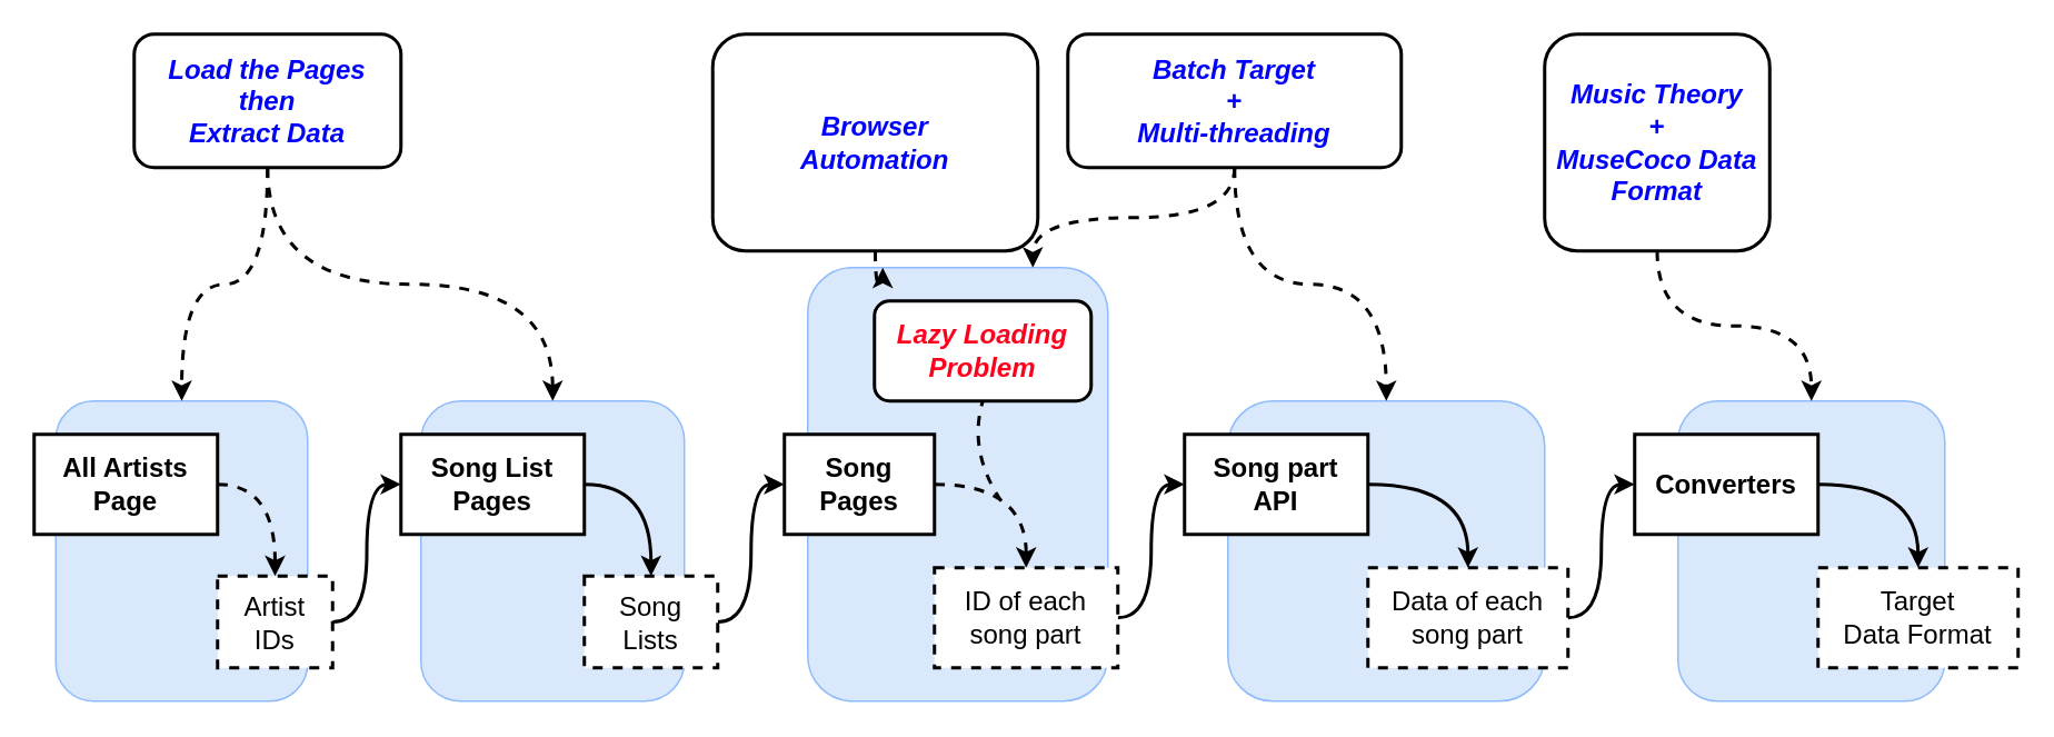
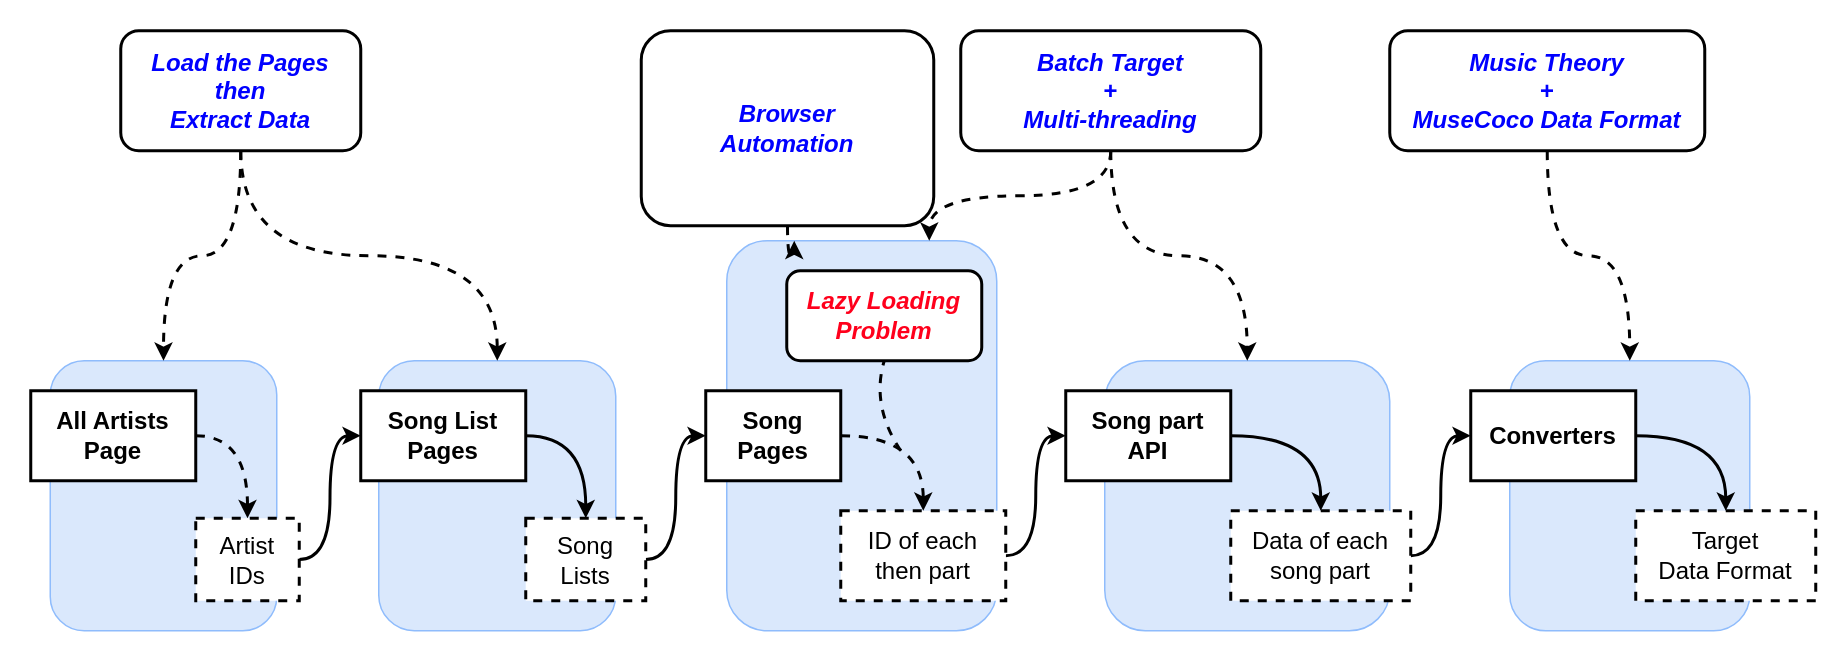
  <mxCell id="0" />
  <mxCell id="1" parent="0" />
  <mxCell id="2" value="" style="rounded=1;whiteSpace=wrap;html=1;fillColor=#dae8fc;strokeColor=#8FBCFC;" vertex="1" parent="1"><mxGeometry x="252" y="240" width="158" height="180" as="geometry" /></mxCell>
  <mxCell id="3" value="" style="rounded=1;whiteSpace=wrap;html=1;fillColor=#dae8fc;strokeColor=#8FBCFC;" vertex="1" parent="1"><mxGeometry x="33" y="240" width="151" height="180" as="geometry" /></mxCell>
  <mxCell id="4" value="" style="rounded=1;whiteSpace=wrap;html=1;fillColor=#dae8fc;strokeColor=#8FBCFC;" vertex="1" parent="1"><mxGeometry x="1006" y="240" width="160" height="180" as="geometry" /></mxCell>
  <mxCell id="5" value="" style="rounded=1;whiteSpace=wrap;html=1;fillColor=#dae8fc;strokeColor=#8FBCFC;" vertex="1" parent="1"><mxGeometry x="736" y="240" width="190" height="180" as="geometry" /></mxCell>
  <mxCell id="6" value="" style="rounded=1;whiteSpace=wrap;html=1;fillColor=#dae8fc;strokeColor=#8FBCFC;" vertex="1" parent="1"><mxGeometry x="484" y="160" width="180" height="260" as="geometry" /></mxCell>
  <mxCell id="7" style="edgeStyle=orthogonalEdgeStyle;rounded=0;orthogonalLoop=1;jettySize=auto;html=1;entryX=0.5;entryY=0;entryDx=0;entryDy=0;exitX=1;exitY=0.5;exitDx=0;exitDy=0;strokeWidth=2;curved=1;dashed=1;" edge="1" parent="1" source="8" target="15"><mxGeometry relative="1" as="geometry" /></mxCell>
  <mxCell id="8" value="All Artists&lt;div&gt;Page&lt;/div&gt;" style="rounded=0;whiteSpace=wrap;html=1;strokeWidth=2;fontSize=16;fontStyle=1" parent="1" vertex="1"><mxGeometry x="20" y="260" width="110" height="60" as="geometry" /></mxCell>
  <mxCell id="9" value="" style="edgeStyle=orthogonalEdgeStyle;rounded=0;orthogonalLoop=1;jettySize=auto;html=1;exitX=1;exitY=0.5;exitDx=0;exitDy=0;entryX=0.5;entryY=0;entryDx=0;entryDy=0;strokeWidth=2;curved=1;" edge="1" parent="1" source="10" target="17"><mxGeometry relative="1" as="geometry"><Array as="points"><mxPoint x="390" y="290" /></Array></mxGeometry></mxCell>
  <mxCell id="10" value="Song List&lt;div&gt;Pages&lt;/div&gt;" style="rounded=0;whiteSpace=wrap;html=1;strokeWidth=2;fontSize=16;fontStyle=1" parent="1" vertex="1"><mxGeometry x="240" y="260" width="110" height="60" as="geometry" /></mxCell>
  <mxCell id="11" style="edgeStyle=orthogonalEdgeStyle;rounded=0;orthogonalLoop=1;jettySize=auto;html=1;entryX=0;entryY=0.5;entryDx=0;entryDy=0;curved=1;strokeWidth=2;" edge="1" parent="1" source="12" target="22"><mxGeometry relative="1" as="geometry" /></mxCell>
- <mxCell id="12" value="ID of each song part" style="rounded=0;whiteSpace=wrap;html=1;strokeWidth=2;fontSize=16;dashed=1;" parent="1" vertex="1"><mxGeometry x="560" y="340" width="110" height="60" as="geometry" /></mxCell>
+ <mxCell id="12" value="ID of each then part" style="rounded=0;whiteSpace=wrap;html=1;strokeWidth=2;fontSize=16;dashed=1;" parent="1" vertex="1"><mxGeometry x="560" y="340" width="110" height="60" as="geometry" /></mxCell>
  <mxCell id="13" value="Lazy Loading&lt;div&gt;Problem&lt;/div&gt;" style="rounded=1;whiteSpace=wrap;html=1;strokeWidth=2;fontSize=16;glass=0;fontStyle=3;strokeColor=#000000;fontColor=#FF001C;" parent="1" vertex="1"><mxGeometry x="524" y="180" width="130" height="60" as="geometry" /></mxCell>
  <mxCell id="14" value="" style="edgeStyle=orthogonalEdgeStyle;rounded=0;orthogonalLoop=1;jettySize=auto;html=1;entryX=0;entryY=0.5;entryDx=0;entryDy=0;strokeWidth=2;curved=1;" parent="1" source="15" target="10" edge="1"><mxGeometry relative="1" as="geometry" /></mxCell>
  <mxCell id="15" value="Artist&lt;div&gt;IDs&lt;/div&gt;" style="rounded=0;whiteSpace=wrap;html=1;strokeWidth=2;fontSize=16;dashed=1;fontStyle=0" parent="1" vertex="1"><mxGeometry x="130" y="345" width="69" height="55" as="geometry" /></mxCell>
  <mxCell id="16" style="edgeStyle=orthogonalEdgeStyle;rounded=0;orthogonalLoop=1;jettySize=auto;html=1;entryX=0;entryY=0.5;entryDx=0;entryDy=0;strokeWidth=2;curved=1;" edge="1" parent="1" source="17" target="19"><mxGeometry relative="1" as="geometry" /></mxCell>
  <mxCell id="17" value="Song&lt;div&gt;Lists&lt;/div&gt;" style="rounded=0;whiteSpace=wrap;html=1;strokeWidth=2;fontSize=16;dashed=1;fontStyle=0" vertex="1" parent="1"><mxGeometry x="350" y="345" width="80" height="55" as="geometry" /></mxCell>
  <mxCell id="18" style="edgeStyle=orthogonalEdgeStyle;rounded=0;orthogonalLoop=1;jettySize=auto;html=1;entryX=0.5;entryY=0;entryDx=0;entryDy=0;exitX=1;exitY=0.5;exitDx=0;exitDy=0;strokeWidth=2;curved=1;dashed=1;" edge="1" parent="1" source="19" target="12"><mxGeometry relative="1" as="geometry" /></mxCell>
  <mxCell id="19" value="Song&lt;div&gt;Pages&lt;/div&gt;" style="rounded=0;whiteSpace=wrap;html=1;strokeWidth=2;fontSize=16;fontStyle=1" vertex="1" parent="1"><mxGeometry x="470" y="260" width="90" height="60" as="geometry" /></mxCell>
  <mxCell id="20" value="" style="endArrow=none;html=1;rounded=0;entryX=0.5;entryY=1;entryDx=0;entryDy=0;curved=1;strokeWidth=2;strokeColor=#000000;dashed=1;" edge="1" parent="1" target="13"><mxGeometry width="50" height="50" relative="1" as="geometry"><mxPoint x="600" y="300" as="sourcePoint" /><mxPoint x="600" y="490" as="targetPoint" /><Array as="points"><mxPoint x="580" y="270" /></Array></mxGeometry></mxCell>
  <mxCell id="21" style="edgeStyle=orthogonalEdgeStyle;rounded=0;orthogonalLoop=1;jettySize=auto;html=1;entryX=0.5;entryY=0;entryDx=0;entryDy=0;exitX=1;exitY=0.5;exitDx=0;exitDy=0;strokeWidth=2;curved=1;" edge="1" parent="1" source="22" target="24"><mxGeometry relative="1" as="geometry" /></mxCell>
  <mxCell id="22" value="Song part&lt;div&gt;API&lt;/div&gt;" style="rounded=0;whiteSpace=wrap;html=1;strokeWidth=2;fontSize=16;fontStyle=1" vertex="1" parent="1"><mxGeometry x="710" y="260" width="110" height="60" as="geometry" /></mxCell>
  <mxCell id="23" style="edgeStyle=orthogonalEdgeStyle;rounded=0;orthogonalLoop=1;jettySize=auto;html=1;entryX=0;entryY=0.5;entryDx=0;entryDy=0;curved=1;strokeWidth=2;" edge="1" parent="1" source="24" target="26"><mxGeometry relative="1" as="geometry" /></mxCell>
  <mxCell id="24" value="Data of each&lt;div&gt;song part&lt;/div&gt;" style="rounded=0;whiteSpace=wrap;html=1;strokeWidth=2;fontSize=16;dashed=1;" vertex="1" parent="1"><mxGeometry x="820" y="340" width="120" height="60" as="geometry" /></mxCell>
  <mxCell id="25" style="edgeStyle=orthogonalEdgeStyle;rounded=0;orthogonalLoop=1;jettySize=auto;html=1;entryX=0.5;entryY=0;entryDx=0;entryDy=0;exitX=1;exitY=0.5;exitDx=0;exitDy=0;strokeWidth=2;curved=1;" edge="1" parent="1" source="26" target="27"><mxGeometry relative="1" as="geometry" /></mxCell>
  <mxCell id="26" value="Converters" style="rounded=0;whiteSpace=wrap;html=1;strokeWidth=2;fontSize=16;fontStyle=1" vertex="1" parent="1"><mxGeometry x="980" y="260" width="110" height="60" as="geometry" /></mxCell>
  <mxCell id="27" value="Target&lt;div&gt;Data Format&lt;/div&gt;" style="rounded=0;whiteSpace=wrap;html=1;strokeWidth=2;fontSize=16;dashed=1;" vertex="1" parent="1"><mxGeometry x="1090" y="340" width="120" height="60" as="geometry" /></mxCell>
  <mxCell id="28" style="edgeStyle=orthogonalEdgeStyle;rounded=0;orthogonalLoop=1;jettySize=auto;html=1;entryX=0.25;entryY=0;entryDx=0;entryDy=0;curved=1;dashed=1;strokeWidth=2;" edge="1" parent="1" source="29" target="6"><mxGeometry relative="1" as="geometry" /></mxCell>
  <mxCell id="29" value="&lt;div&gt;Browser&lt;/div&gt;&lt;div&gt;Automation&lt;/div&gt;" style="rounded=1;whiteSpace=wrap;html=1;strokeWidth=2;fontSize=16;glass=0;fontStyle=3;strokeColor=#000000;fontColor=#0000FF;" vertex="1" parent="1"><mxGeometry x="427" y="20" width="195" height="130" as="geometry" /></mxCell>
  <mxCell id="30" style="edgeStyle=orthogonalEdgeStyle;rounded=0;orthogonalLoop=1;jettySize=auto;html=1;entryX=0.5;entryY=0;entryDx=0;entryDy=0;curved=1;strokeWidth=2;dashed=1;exitX=0.5;exitY=1;exitDx=0;exitDy=0;" edge="1" parent="1" source="32" target="5"><mxGeometry relative="1" as="geometry"><Array as="points"><mxPoint x="740" y="170" /><mxPoint x="831" y="170" /></Array></mxGeometry></mxCell>
  <mxCell id="31" style="edgeStyle=orthogonalEdgeStyle;rounded=0;orthogonalLoop=1;jettySize=auto;html=1;entryX=0.75;entryY=0;entryDx=0;entryDy=0;exitX=0.5;exitY=1;exitDx=0;exitDy=0;curved=1;strokeWidth=2;dashed=1;" edge="1" parent="1" source="32" target="6"><mxGeometry relative="1" as="geometry" /></mxCell>
  <mxCell id="32" value="&lt;div&gt;Batch Target&lt;br&gt;&lt;/div&gt;&lt;div&gt;+&lt;/div&gt;Multi-threading" style="rounded=1;whiteSpace=wrap;html=1;strokeWidth=2;fontSize=16;glass=0;fontStyle=3;strokeColor=#000000;fontColor=#0000FF;" vertex="1" parent="1"><mxGeometry x="640" width="200" height="80" as="geometry" y="20" /></mxCell>
  <mxCell id="33" style="edgeStyle=orthogonalEdgeStyle;rounded=0;orthogonalLoop=1;jettySize=auto;html=1;entryX=0.5;entryY=0;entryDx=0;entryDy=0;curved=1;strokeWidth=2;dashed=1;" edge="1" parent="1" source="34" target="4"><mxGeometry relative="1" as="geometry" /></mxCell>
- <mxCell id="34" value="&lt;div&gt;Music Theory&lt;/div&gt;&lt;div&gt;+&lt;/div&gt;&lt;div&gt;MuseCoco Data Format&lt;/div&gt;" style="rounded=1;whiteSpace=wrap;html=1;strokeWidth=2;fontSize=16;glass=0;fontStyle=3;strokeColor=#000000;fontColor=#0000FF;" vertex="1" parent="1"><mxGeometry x="926" y="20" width="135" height="130" as="geometry" /></mxCell>
+ <mxCell id="34" value="&lt;div&gt;Music Theory&lt;/div&gt;&lt;div&gt;+&lt;/div&gt;&lt;div&gt;MuseCoco Data Format&lt;/div&gt;" style="rounded=1;whiteSpace=wrap;html=1;strokeWidth=2;fontSize=16;glass=0;fontStyle=3;strokeColor=#000000;fontColor=#0000FF;" vertex="1" parent="1"><mxGeometry x="926" width="210" height="80" as="geometry" y="20" /></mxCell>
  <mxCell id="35" style="edgeStyle=orthogonalEdgeStyle;rounded=0;orthogonalLoop=1;jettySize=auto;html=1;entryX=0.5;entryY=0;entryDx=0;entryDy=0;curved=1;strokeWidth=2;dashed=1;" edge="1" parent="1" source="37" target="3"><mxGeometry relative="1" as="geometry" /></mxCell>
  <mxCell id="36" style="edgeStyle=orthogonalEdgeStyle;rounded=0;orthogonalLoop=1;jettySize=auto;html=1;entryX=0.5;entryY=0;entryDx=0;entryDy=0;curved=1;strokeWidth=2;dashed=1;" edge="1" parent="1" source="37" target="2"><mxGeometry relative="1" as="geometry"><Array as="points"><mxPoint x="160" y="170" /><mxPoint x="331" y="170" /></Array></mxGeometry></mxCell>
  <mxCell id="37" value="Load the Pages&lt;div&gt;then&lt;/div&gt;&lt;div&gt;Extract Data&lt;/div&gt;" style="rounded=1;whiteSpace=wrap;html=1;strokeWidth=2;fontSize=16;glass=0;fontStyle=3;strokeColor=#000000;fontColor=#0000FF;" vertex="1" parent="1"><mxGeometry x="80" width="160" height="80" as="geometry" y="20" /></mxCell>
